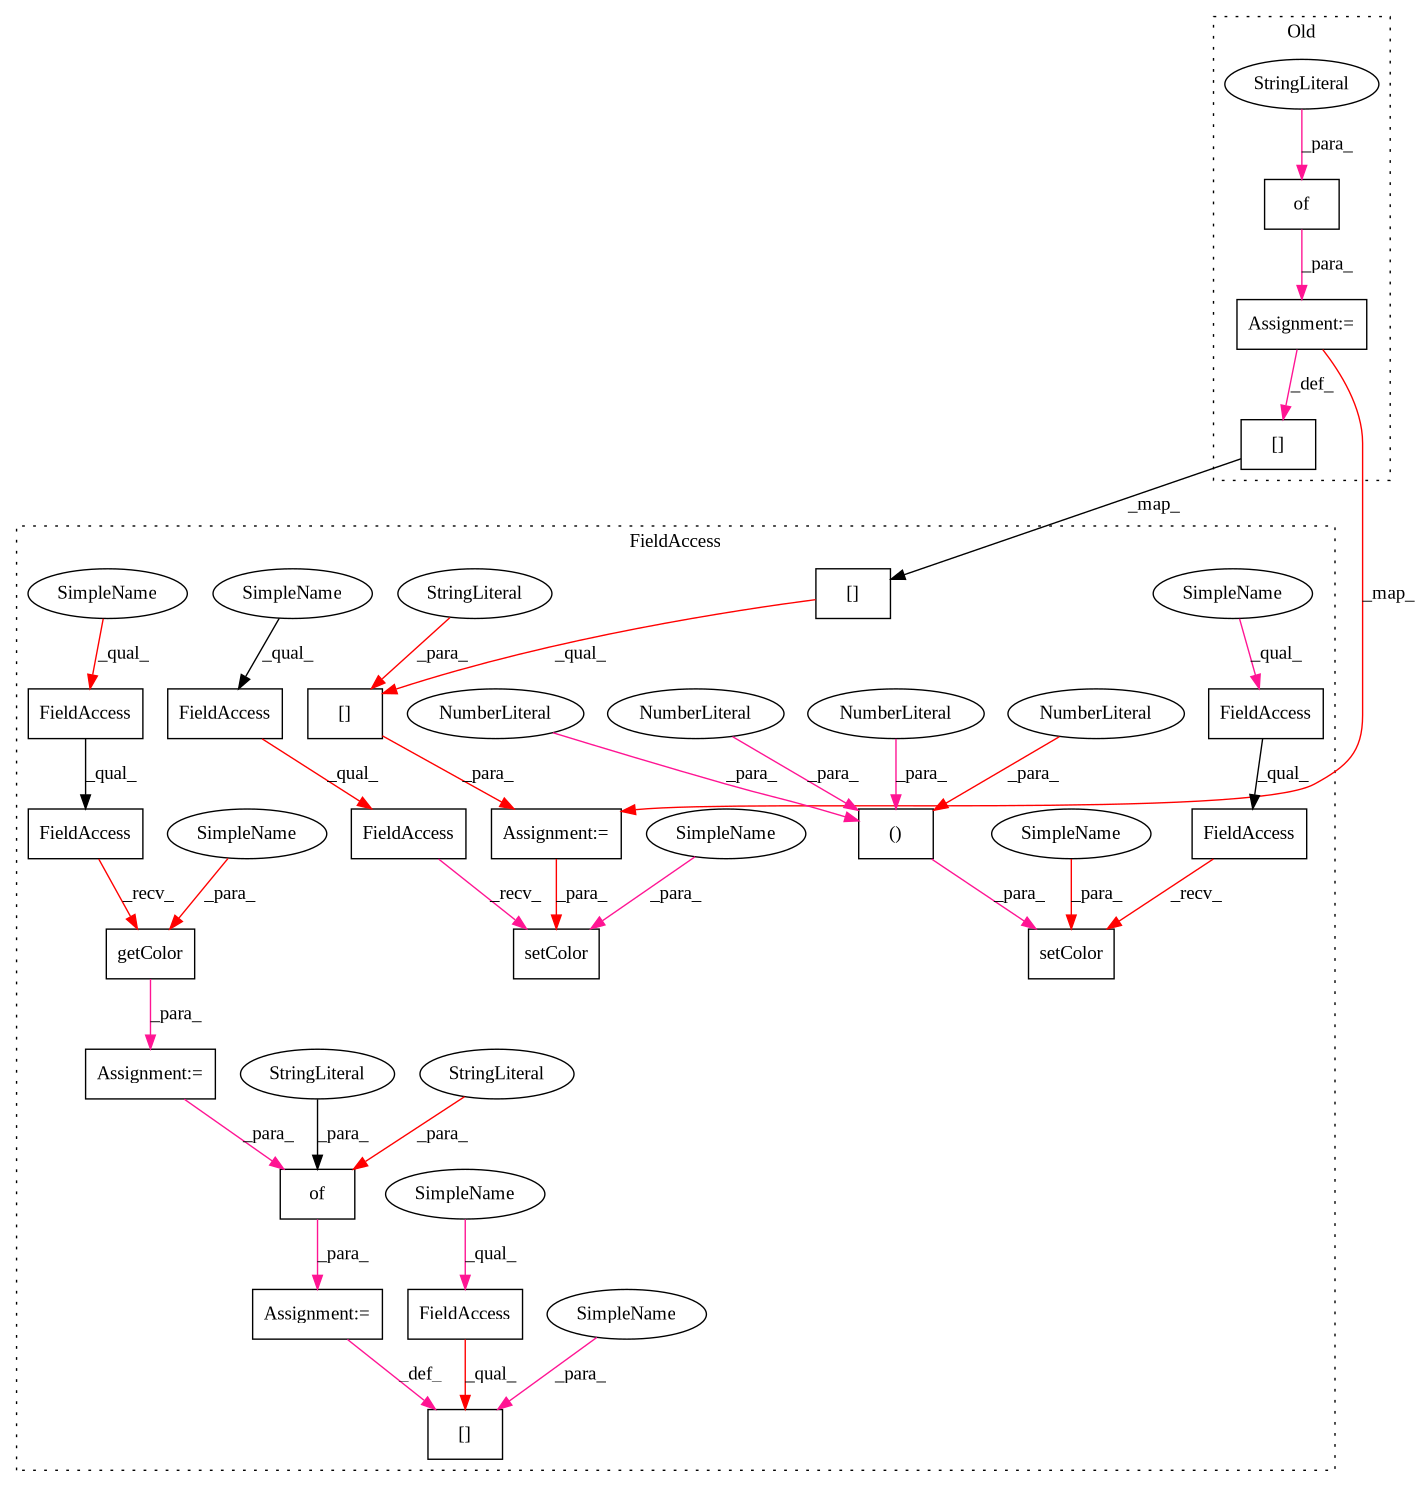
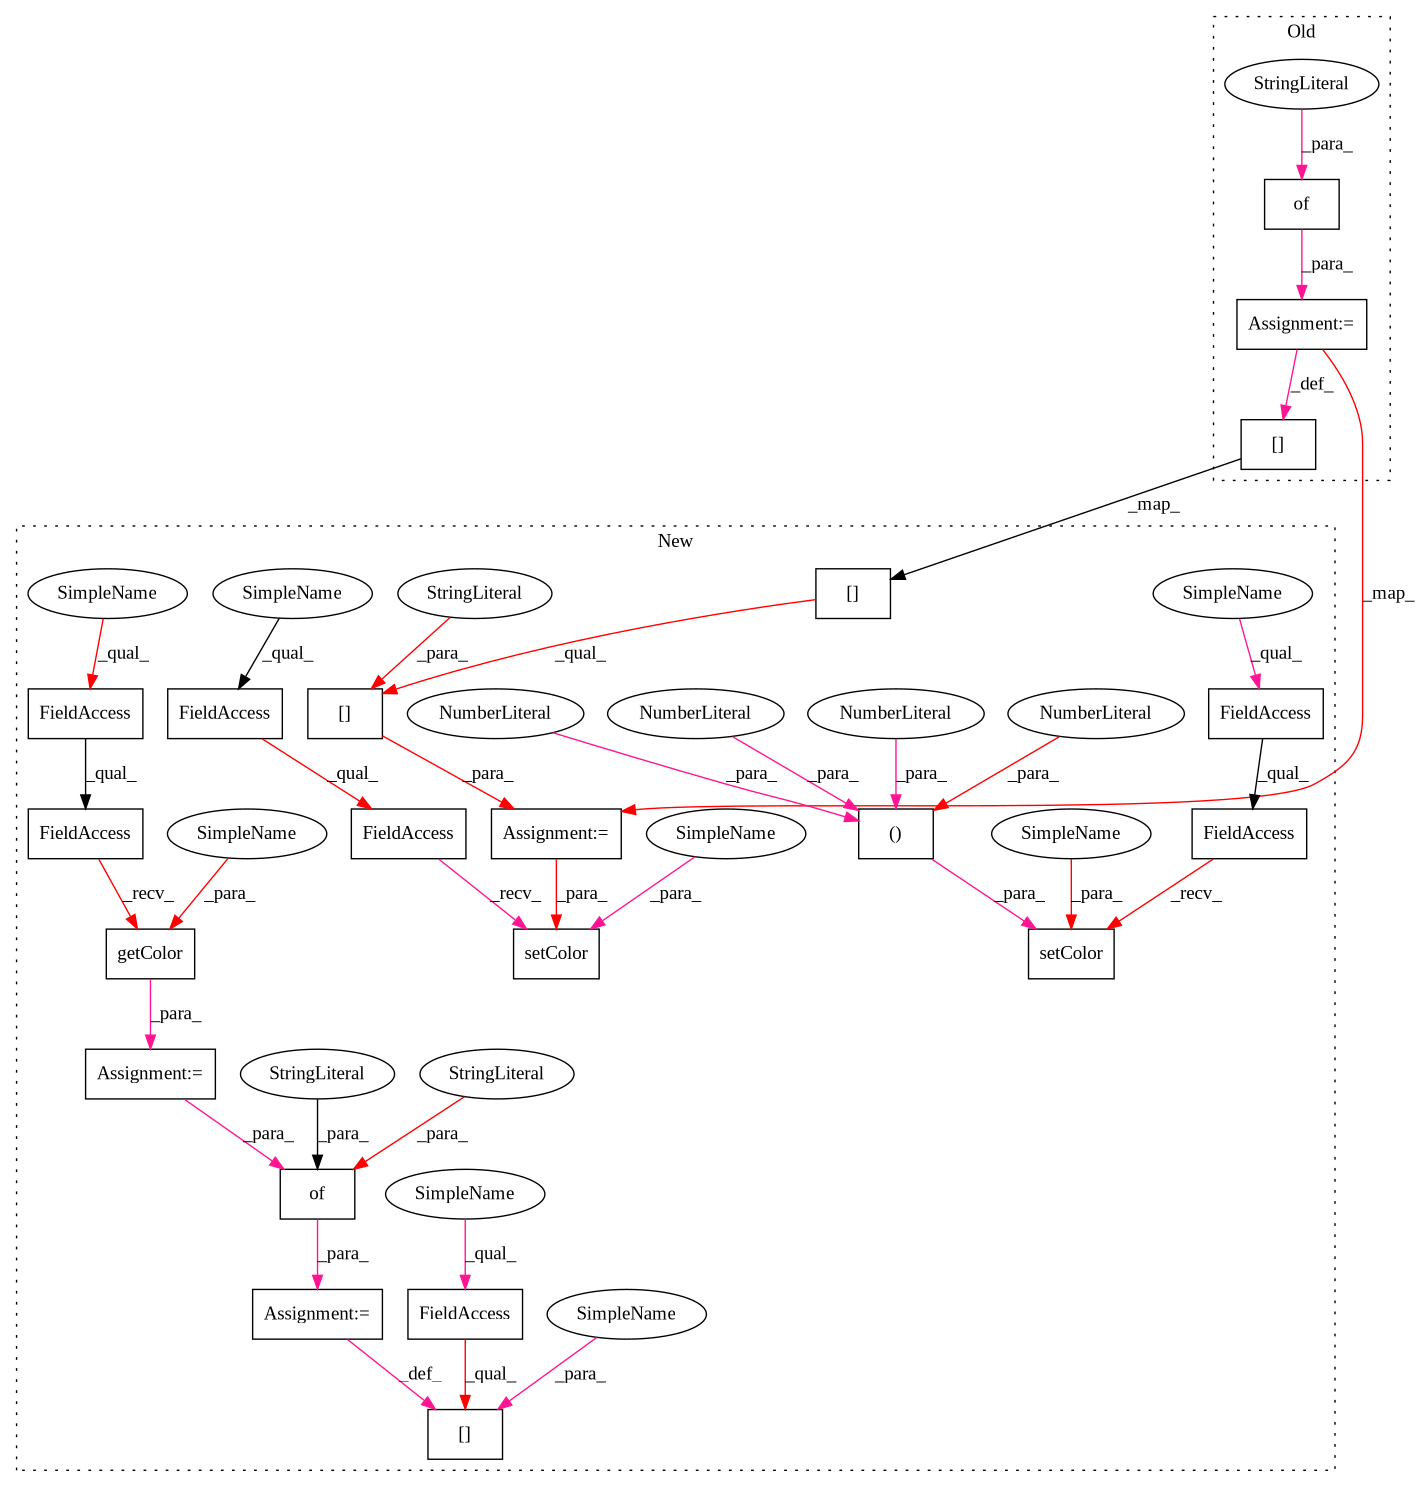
  digraph {
    fontname="Liberation Serif"
    node [a=42 l=1 s=7457 shape=box fontname="Liberation Serif"]
    edge [color=deeppink fontname="Liberation Serif"]
    n1 [a=32 l="3,1" label=of s="6759,6788"]
    n2 [a=45 l=18 label=StringLiteral s=6762 shape=ellipse]
    n3 [a=2 l="27,1" label="[]" s="6720,6753"]
    n4 [a=7 label="Assignment:=" s=6754]
    n5 [a=32 l="9,1" label=getColor s="7257,7272"]
    n6 [a=2 l="27,1" label="[]" s="7287,7320"]
    n7 [a=22 l=26 label=FieldAccess s=7287]
    n8 [a=32 l="3,1" label=of s="7326,7369"]
    n9 [a=32 l="9,2" label=setColor s="7487,7563"]
    n10 [a=106 l=47 label="()" s=7516]
    n11 [a=34 label=NumberLiteral s=7562 shape=ellipse]
    n12 [a=34 label=NumberLiteral s=7532 shape=ellipse]
    n13 [a=34 l=3 label=NumberLiteral s=7546 shape=ellipse]
    n14 [a=34 l=3 label=NumberLiteral s=7516 shape=ellipse]
    n15 [a=7 label="Assignment:=" s=7321]
    n16 [a=7 label="Assignment:=" s=7226]
    n17 [a=45 l=7 label=StringLiteral s=7356 shape=ellipse]
    n18 [a=45 l=18 label=StringLiteral s=7329 shape=ellipse]
    n19 [a=22 l=21 label=FieldAccess]
    n20 [a=22 l=29 label=FieldAccess]
    n21 [a=22 l=29 label=FieldAccess s=7227]
    n22 [a=22 l=21 label=FieldAccess s=7227]
    n23 [a=22 l=21 label=FieldAccess s=5985]
    n24 [a=22 l=29 label=FieldAccess s=5985]
    n25 [a=32 l="9,1" label=setColor s="6015,6036"]
    n26 [a=2 l="27,1" label="[]" s="5932,5965"]
    n27 [a=7 label="Assignment:=" s=5931]
    n28 [a=2 l="35,1" label="[]" s="5932,5974"]
    n29 [a=45 l=7 label=StringLiteral s=5967 shape=ellipse]
    n30 [l=6 label=SimpleName s=7266 shape=ellipse]
    n31 [l=6 label=SimpleName s=7314 shape=ellipse]
    n32 [l=6 label=SimpleName s=7496 shape=ellipse]
    n33 [l=6 label=SimpleName s=6024 shape=ellipse]
    n34 [l=4 label=SimpleName shape=ellipse]
    n35 [l=4 label=SimpleName s=5985 shape=ellipse]
    n36 [l=4 label=SimpleName s=7287 shape=ellipse]
    n37 [l=4 label=SimpleName s=7227 shape=ellipse]
    subgraph cluster_1 {
      label=Old
      style=dotted
      n1
      n2
      n3
      n4
    }
    subgraph cluster_2 {
-     label=FieldAccess
+     label=New
      style=dotted
      n5
      n6
      n7
      n8
      n9
      n10
      n11
      n12
      n13
      n14
      n15
      n16
      n17
      n18
      n19
      n20
      n21
      n22
      n23
      n24
      n25
      n26
      n27
      n28
      n29
      n30
      n31
      n32
      n33
      n34
      n35
      n36
      n37
    }
    n1 -> n4 [label=_para_]
    n2 -> n1 [label=_para_]
    n3 -> n26 [label=_map_ color=black]
    n4 -> n3 [label=_def_]
    n4 -> n27 [label=_map_ color=red]
    n5 -> n16 [label=_para_]
    n7 -> n6 [label=_qual_ color=red]
    n8 -> n15 [label=_para_]
    n10 -> n9 [label=_para_]
    n11 -> n10 [label=_para_ color=red]
    n12 -> n10 [label=_para_]
    n13 -> n10 [label=_para_]
    n14 -> n10 [label=_para_]
    n15 -> n6 [label=_def_]
    n16 -> n8 [label=_para_]
    n17 -> n8 [label=_para_ color=red]
    n18 -> n8 [label=_para_ color=black]
    n19 -> n20 [label=_qual_ color=black]
    n20 -> n9 [label=_recv_ color=red]
    n21 -> n5 [label=_recv_ color=red]
    n22 -> n21 [label=_qual_ color=black]
    n23 -> n24 [label=_qual_ color=red]
    n24 -> n25 [label=_recv_]
    n26 -> n28 [label=_qual_ color=red]
    n27 -> n25 [label=_para_ color=red]
    n28 -> n27 [label=_para_ color=red]
    n29 -> n28 [label=_para_ color=red]
    n30 -> n5 [label=_para_ color=red]
    n31 -> n6 [label=_para_]
    n32 -> n9 [label=_para_ color=red]
    n33 -> n25 [label=_para_]
    n34 -> n19 [label=_qual_]
    n35 -> n23 [label=_qual_ color=black]
    n36 -> n7 [label=_qual_]
    n37 -> n22 [label=_qual_ color=red]
  }
